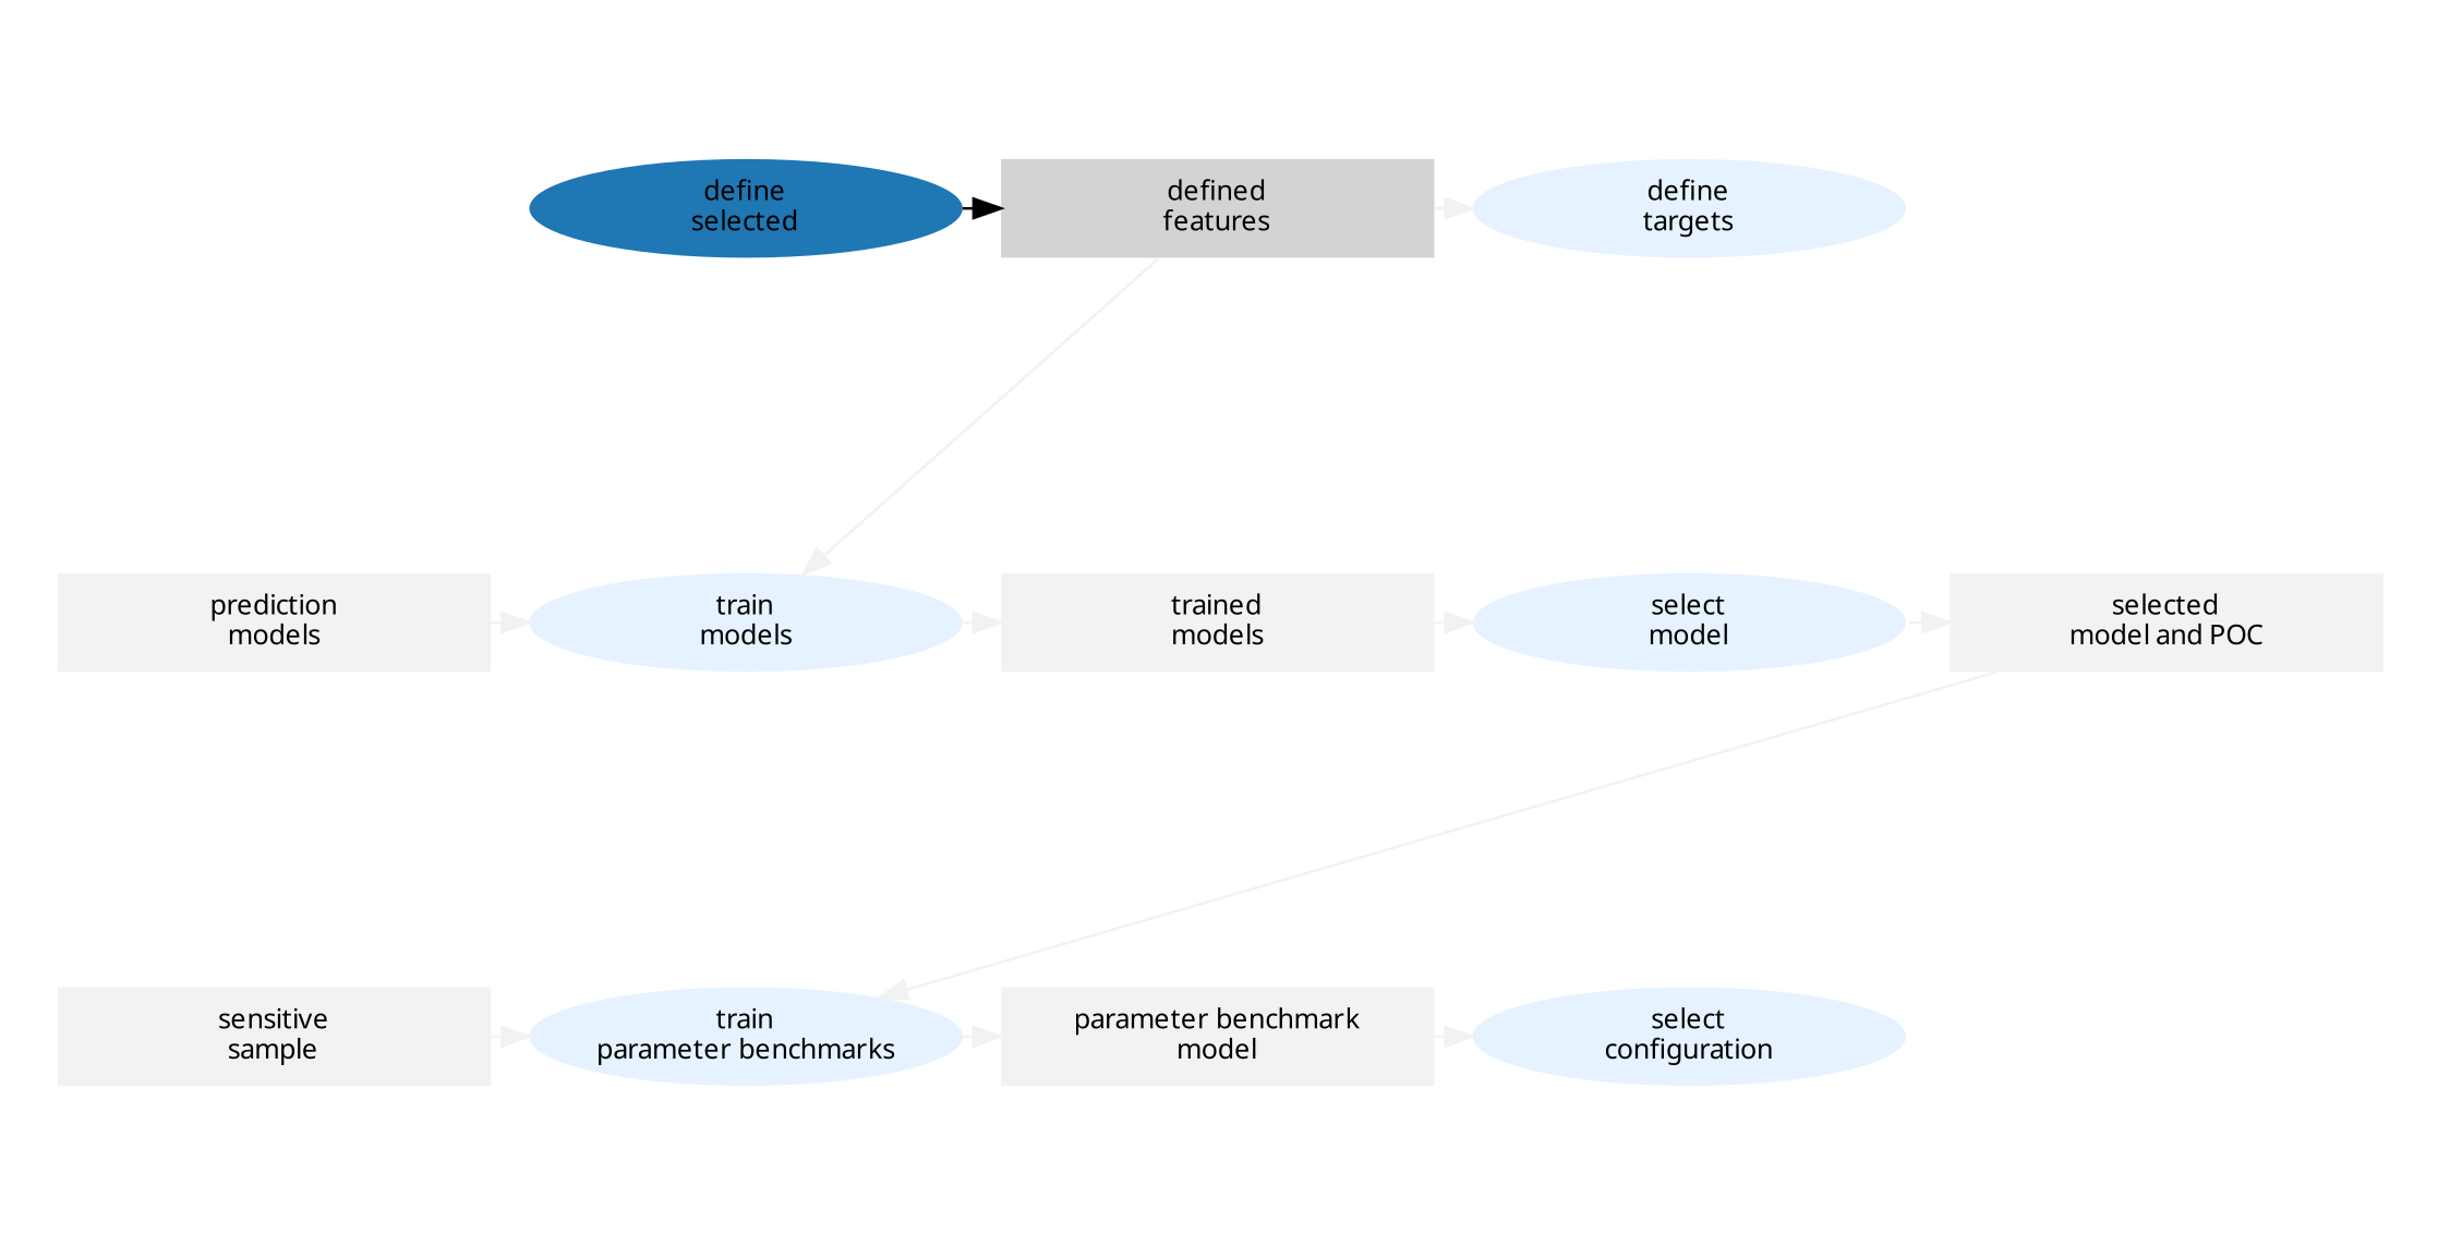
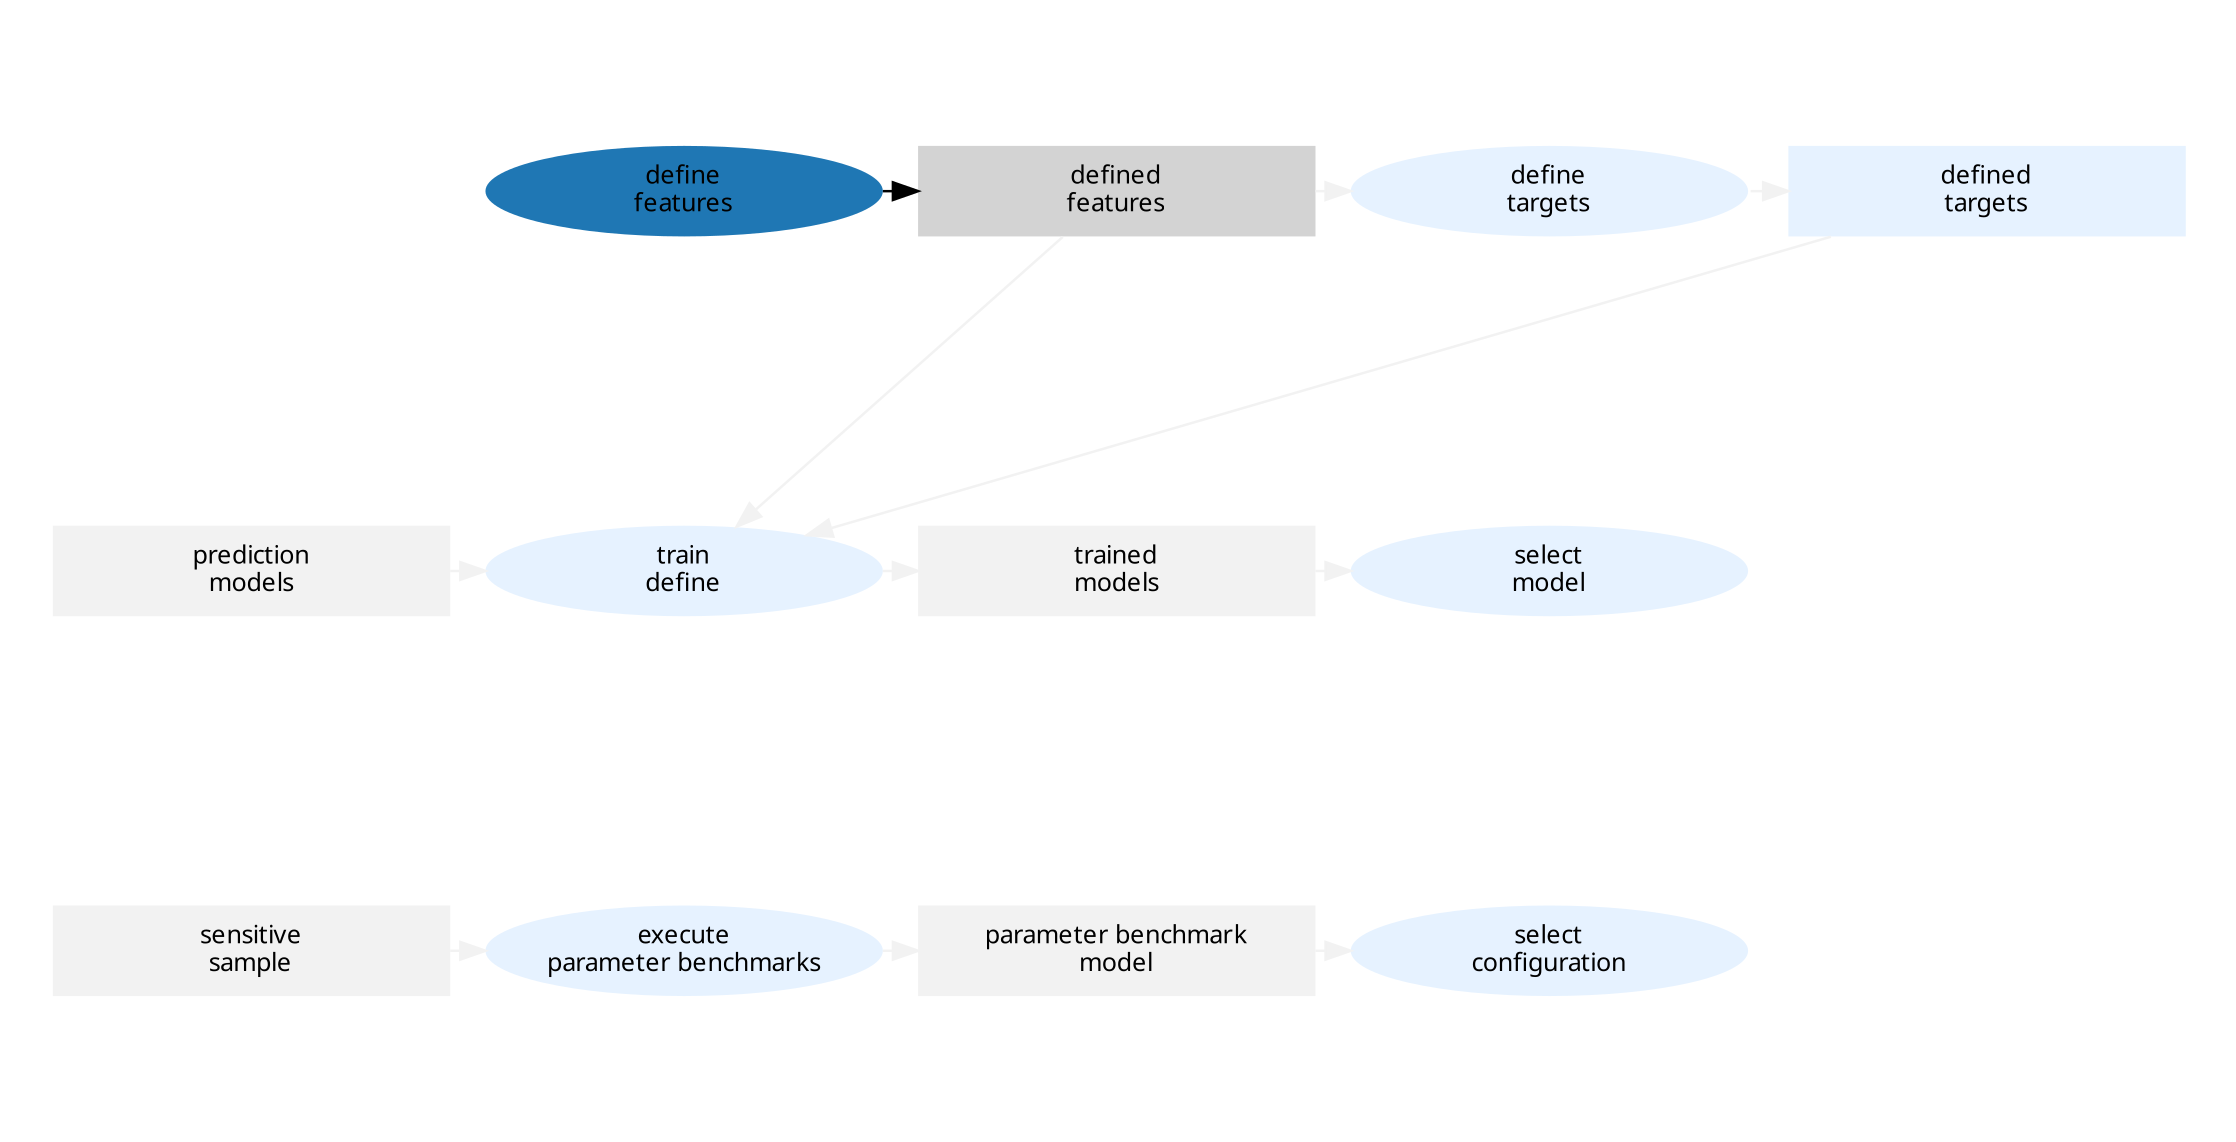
  digraph {
    fontname=Verdana
    fontsize=10
    nodesep=0.1
    peripheries=0
    rankdir=LR
    ranksep=0.2
    splines=False
    node [fixedsize=True fontname=Verdana fontsize=10 penwidth=0 style=filled fillcolor="#e6f2ff" shape=polygon]
    edge [style=invis]
    0 [height=2 style=invis width=0 fillcolor="" shape=""]
    1 [height=2 style=invis width=0 fillcolor="" shape=""]
    2 [height=2 style=invis width=0 fillcolor="" shape=""]
    "0A" [style=invis width=2.2 fillcolor="" shape=""]
-   n5 [fillcolor="#1f77b4" label="define\nselected" shape=oval width=2.2]
+   n5 [fillcolor="#1f77b4" label="define\nfeatures" shape=oval width=2.2]
    n6 [label="defined\nfeatures" width=2.2 fillcolor=""]
    n7 [label="define\ntargets" shape=oval width=2.2]
+   n8 [label="defined\ntargets" width=2.2]
    n9 [fillcolor="#f2f2f2" label="prediction\nmodels" width=2.2]
-   n10 [label="train\nmodels" shape=oval width=2.2]
+   n10 [label="train\ndefine" shape=oval width=2.2]
    n11 [fillcolor="#f2f2f2" label="trained\nmodels" width=2.2]
    n12 [label="select\nmodel" shape=oval width=2.2]
-   n13 [fillcolor="#f2f2f2" label="selected\nmodel and POC" width=2.2]
    n14 [fillcolor="#f2f2f2" label="sensitive\nsample" width=2.2]
-   n15 [label="train\nparameter benchmarks" shape=oval width=2.2]
+   n15 [label="execute\nparameter benchmarks" shape=oval width=2.2]
    n16 [fillcolor="#f2f2f2" label="parameter benchmark\nmodel" width=2.2]
    n17 [label="select\nconfiguration" shape=oval width=2.2]
    subgraph sub_1 {
      rank=same
      0
      1
      2
    }
    subgraph cluster_2 {
      labeljust=l
      "0A"
      n5
      n6
      n7
+     n8
    }
    subgraph cluster_3 {
      labeljust=l
      n9
      n10
      n11
      n12
-     n13
    }
    subgraph cluster_4 {
      labeljust=l
      n14
      n15
      n16
      n17
    }
    0 -> 1
    0 -> "0A" [headport=w tailport=e]
    1 -> 2
    1 -> n9 [headport=w tailport=e]
    2 -> n14 [headport=w tailport=e]
    "0A" -> n5
    n5 -> n6
    n5 -> n6 [headport=w style=solid tailport=e]
    n6 -> n7
    n6 -> n7 [color="#f2f2f2" headport=w style=solid tailport=e]
    n6 -> n10 [color="#f2f2f2" constraint=false style=solid]
+   n7 -> n8
+   n7 -> n8 [color="#f2f2f2" headport=w style=solid tailport=e]
+   n8 -> n10 [color="#f2f2f2" constraint=false style=solid]
    n9 -> n10
    n9 -> n10 [color="#f2f2f2" headport=w style=solid tailport=e]
    n10 -> n11
    n10 -> n11 [color="#f2f2f2" headport=w style=solid tailport=e]
    n11 -> n12
    n11 -> n12 [color="#f2f2f2" headport=w style=solid tailport=e]
-   n12 -> n13
-   n12 -> n13 [color="#f2f2f2" headport=w style=solid tailport=e]
-   n13 -> n15 [color="#f2f2f2" constraint=false style=solid]
    n14 -> n15
    n14 -> n15 [color="#f2f2f2" headport=w style=solid tailport=e]
    n15 -> n16
    n15 -> n16 [color="#f2f2f2" headport=w style=solid tailport=e]
    n16 -> n17
    n16 -> n17 [color="#f2f2f2" headport=w style=solid tailport=e]
  }
